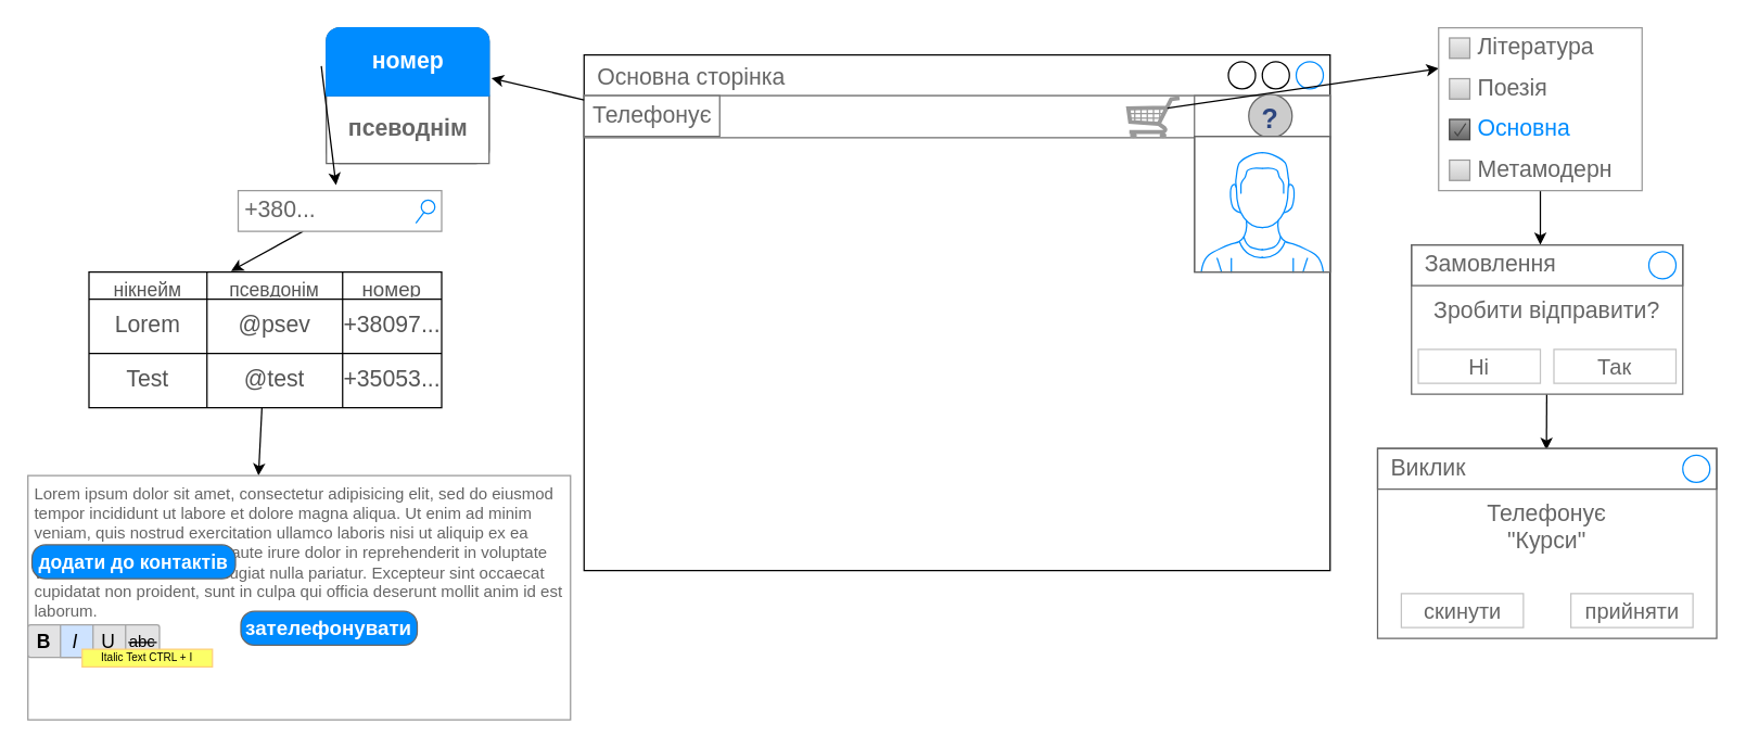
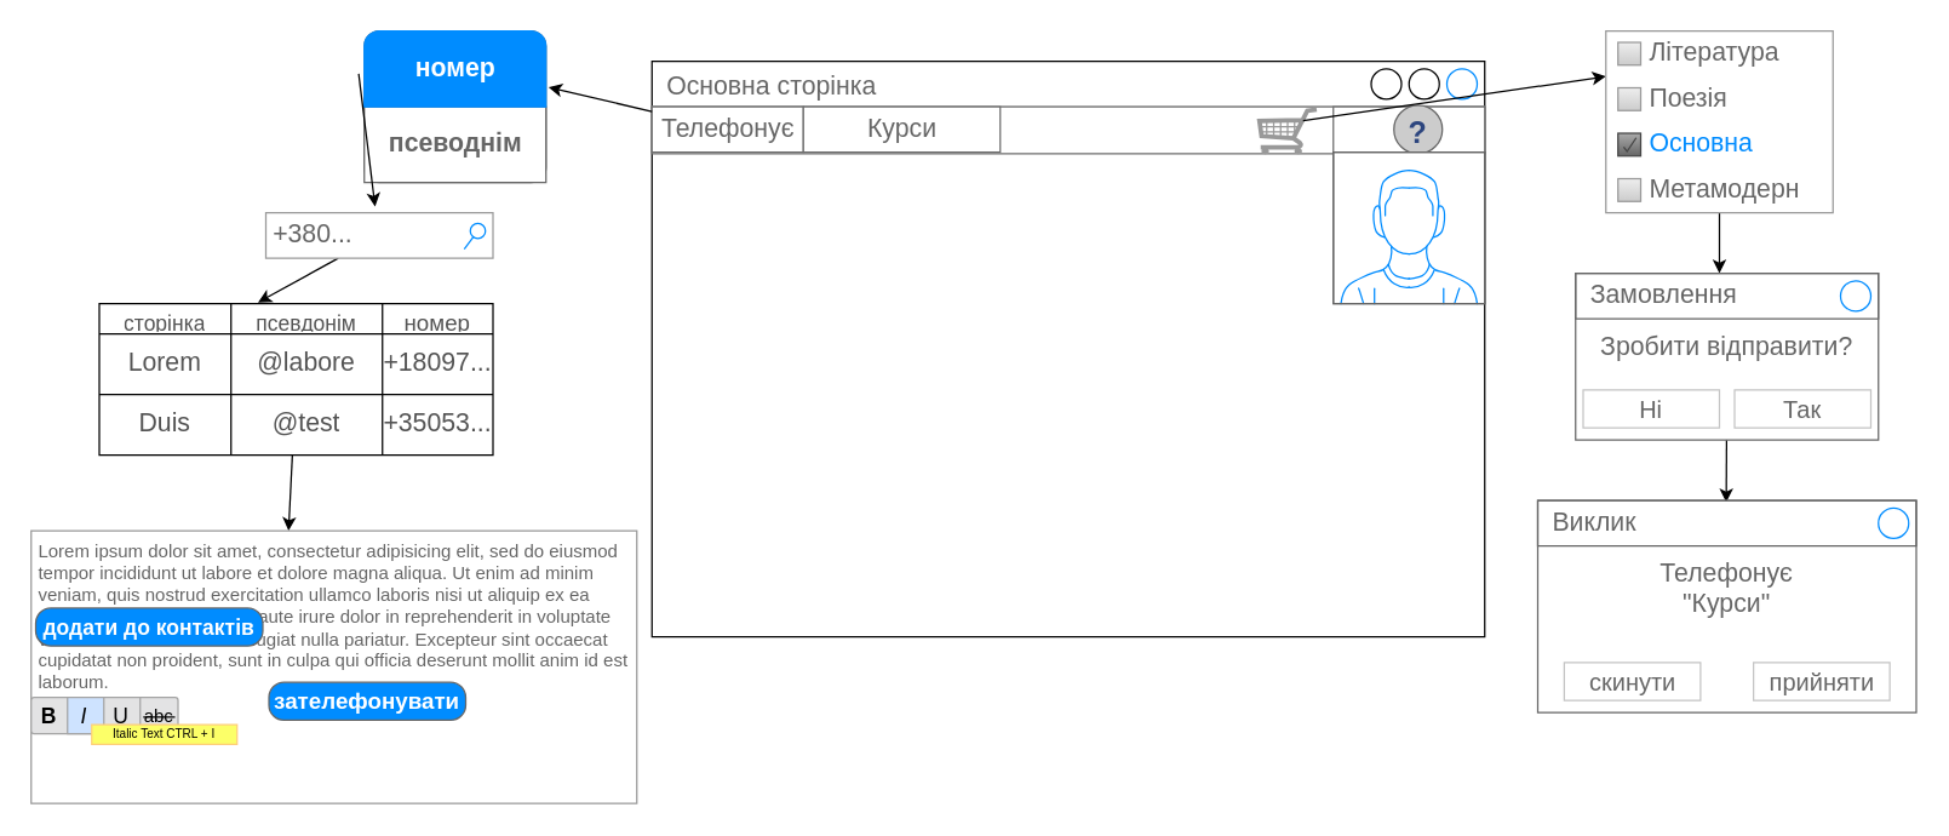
  <mxCell id="0" style=";html=1;" />
  <mxCell id="1" style=";html=1;" parent="0" />
  <mxCell id="2" value="Основна сторінка" style="strokeWidth=1;shadow=0;dashed=0;align=center;html=1;shape=mxgraph.mockup.containers.window;align=left;verticalAlign=top;spacingLeft=8;strokeColor2=#008cff;strokeColor3=#c4c4c4;fontColor=#666666;mainText=;fontSize=17;labelBackgroundColor=none;" parent="1" vertex="1"><mxGeometry x="430" y="40" width="550" height="380" as="geometry" /></mxCell>
  <mxCell id="3" value="" style="strokeWidth=1;shadow=0;dashed=0;align=center;html=1;shape=mxgraph.mockup.forms.rrect;rSize=0;strokeColor=#6E6E6E;" parent="1" vertex="1"><mxGeometry x="430" y="70" width="550" height="31" as="geometry" /></mxCell>
  <mxCell id="4" value="Телефонує" style="strokeColor=inherit;fillColor=inherit;gradientColor=inherit;strokeWidth=1;shadow=0;dashed=0;align=center;html=1;shape=mxgraph.mockup.forms.rrect;rSize=0;fontSize=17;fontColor=#666666;" parent="3" vertex="1"><mxGeometry width="100" height="30" as="geometry" /></mxCell>
+ <mxCell id="5" value="Курси" style="strokeColor=inherit;fillColor=inherit;gradientColor=inherit;strokeWidth=1;shadow=0;dashed=0;align=center;html=1;shape=mxgraph.mockup.forms.rrect;rSize=0;fontSize=17;fontColor=#666666;" parent="3" vertex="1"><mxGeometry x="100" width="130" height="30" as="geometry" /></mxCell>
  <mxCell id="6" value="" style="strokeColor=inherit;fillColor=inherit;gradientColor=inherit;strokeWidth=1;shadow=0;dashed=0;align=center;html=1;shape=mxgraph.mockup.forms.rrect;rSize=0;fontSize=17;fontColor=#666666;" parent="3" vertex="1"><mxGeometry x="450" width="100" height="30" as="geometry" /></mxCell>
  <mxCell id="7" value="" style="verticalLabelPosition=bottom;shadow=0;dashed=0;align=center;html=1;verticalAlign=top;strokeWidth=1;shape=mxgraph.mockup.misc.help_icon;fontSize=15;fontColor=#666666;" parent="3" vertex="1"><mxGeometry x="490" y="-1" width="32" height="32" as="geometry" /></mxCell>
  <mxCell id="8" value="" style="verticalLabelPosition=bottom;shadow=0;dashed=0;align=center;html=1;verticalAlign=top;strokeWidth=1;shape=mxgraph.mockup.misc.shoppingCart;strokeColor=#999999;fontSize=15;fontColor=#666666;" parent="3" vertex="1"><mxGeometry x="400" y="1" width="40" height="30" as="geometry" /></mxCell>
  <mxCell id="9" value="" style="strokeWidth=1;shadow=0;dashed=0;align=center;html=1;shape=mxgraph.mockup.rrect;rSize=10;strokeColor=#666666;" parent="1" vertex="1"><mxGeometry x="240" y="20" width="120" height="100" as="geometry" /></mxCell>
  <mxCell id="10" value="псеводнім" style="strokeColor=inherit;fillColor=inherit;gradientColor=inherit;strokeWidth=1;shadow=0;dashed=0;align=center;html=1;shape=mxgraph.mockup.rrect;rSize=0;fontSize=17;fontColor=#666666;fontStyle=1;resizeWidth=1;" parent="9" vertex="1"><mxGeometry width="120" height="50" relative="1" as="geometry"><mxPoint y="50" as="offset" /></mxGeometry></mxCell>
  <mxCell id="11" value="номер" style="strokeWidth=1;shadow=0;dashed=0;align=center;html=1;shape=mxgraph.mockup.topButton;rSize=10;fontSize=17;fontColor=#ffffff;fontStyle=1;fillColor=#008cff;strokeColor=#008cff;resizeWidth=1;" parent="9" vertex="1"><mxGeometry width="120" height="50" relative="1" as="geometry" /></mxCell>
  <mxCell id="12" style="edgeStyle=none;rounded=0;orthogonalLoop=1;jettySize=auto;html=1;entryX=0.481;entryY=-0.137;entryDx=0;entryDy=0;entryPerimeter=0;exitX=-0.031;exitY=0.564;exitDx=0;exitDy=0;exitPerimeter=0;" parent="9" source="11" target="14" edge="1"><mxGeometry relative="1" as="geometry" /></mxCell>
  <mxCell id="13" style="edgeStyle=none;rounded=0;orthogonalLoop=1;jettySize=auto;html=1;fontSize=17;fontColor=#545454;entryX=0.403;entryY=-0.038;entryDx=0;entryDy=0;entryPerimeter=0;" parent="1" source="14" target="18" edge="1"><mxGeometry relative="1" as="geometry"><mxPoint x="170" y="200" as="targetPoint" /></mxGeometry></mxCell>
  <mxCell id="14" value="+380..." style="strokeWidth=1;shadow=0;dashed=0;align=center;html=1;shape=mxgraph.mockup.forms.searchBox;strokeColor=#999999;mainText=;strokeColor2=#008cff;fontColor=#666666;fontSize=17;align=left;spacingLeft=3;" parent="1" vertex="1"><mxGeometry x="175" y="140" width="150" height="30" as="geometry" /></mxCell>
  <mxCell id="15" value="" style="verticalLabelPosition=bottom;shadow=0;dashed=0;align=center;html=1;verticalAlign=top;strokeWidth=1;shape=mxgraph.mockup.containers.userMale;strokeColor=#666666;strokeColor2=#008cff;" parent="1" vertex="1"><mxGeometry x="880" y="100" width="100" height="100" as="geometry" /></mxCell>
  <mxCell id="16" style="edgeStyle=none;rounded=0;orthogonalLoop=1;jettySize=auto;html=1;fontSize=14;fontColor=#545454;entryX=0.425;entryY=0;entryDx=0;entryDy=0;entryPerimeter=0;" parent="1" source="17" target="30" edge="1"><mxGeometry relative="1" as="geometry"><mxPoint x="220" y="350" as="targetPoint" /></mxGeometry></mxCell>
  <mxCell id="17" value="" style="shape=table;html=1;whiteSpace=wrap;startSize=0;container=1;collapsible=0;childLayout=tableLayout;strokeColor=#000000;fontSize=14;fontColor=#545454;fillColor=default;" parent="1" vertex="1"><mxGeometry x="65" y="200" width="260" height="100" as="geometry" /></mxCell>
  <mxCell id="18" value="" style="shape=tableRow;horizontal=0;startSize=0;swimlaneHead=0;swimlaneBody=0;top=0;left=0;bottom=0;right=0;collapsible=0;dropTarget=0;fillColor=none;points=[[0,0.5],[1,0.5]];portConstraint=eastwest;strokeColor=#FF99CC;fontSize=17;fontColor=#545454;" parent="17" vertex="1"><mxGeometry width="260" height="20" as="geometry" /></mxCell>
- <mxCell id="19" value="&lt;font style=&quot;font-size: 14px;&quot;&gt;нікнейм&lt;/font&gt;" style="shape=partialRectangle;html=1;whiteSpace=wrap;connectable=0;fillColor=none;top=0;left=0;bottom=0;right=0;overflow=hidden;strokeColor=#FF99CC;fontSize=17;fontColor=#545454;" parent="18" vertex="1"><mxGeometry width="87" height="20" as="geometry"><mxRectangle width="87" height="20" as="alternateBounds" /></mxGeometry></mxCell>
+ <mxCell id="19" value="&lt;font style=&quot;font-size: 14px;&quot;&gt;сторінка&lt;/font&gt;" style="shape=partialRectangle;html=1;whiteSpace=wrap;connectable=0;fillColor=none;top=0;left=0;bottom=0;right=0;overflow=hidden;strokeColor=#FF99CC;fontSize=17;fontColor=#545454;" parent="18" vertex="1"><mxGeometry width="87" height="20" as="geometry"><mxRectangle width="87" height="20" as="alternateBounds" /></mxGeometry></mxCell>
  <mxCell id="20" value="&lt;font style=&quot;font-size: 14px;&quot;&gt;псевдонім&lt;/font&gt;" style="shape=partialRectangle;html=1;whiteSpace=wrap;connectable=0;fillColor=none;top=0;left=0;bottom=0;right=0;overflow=hidden;strokeColor=#FF99CC;fontSize=17;fontColor=#545454;" parent="18" vertex="1"><mxGeometry x="87" width="100" height="20" as="geometry"><mxRectangle width="100" height="20" as="alternateBounds" /></mxGeometry></mxCell>
  <mxCell id="21" value="&lt;font style=&quot;font-size: 15px;&quot;&gt;номер&lt;/font&gt;" style="shape=partialRectangle;html=1;whiteSpace=wrap;connectable=0;fillColor=none;top=0;left=0;bottom=0;right=0;overflow=hidden;strokeColor=#FF99CC;fontSize=17;fontColor=#545454;" parent="18" vertex="1"><mxGeometry x="187" width="73" height="20" as="geometry"><mxRectangle width="73" height="20" as="alternateBounds" /></mxGeometry></mxCell>
  <mxCell id="22" value="" style="shape=tableRow;horizontal=0;startSize=0;swimlaneHead=0;swimlaneBody=0;top=0;left=0;bottom=0;right=0;collapsible=0;dropTarget=0;fillColor=none;points=[[0,0.5],[1,0.5]];portConstraint=eastwest;strokeColor=none;fontSize=17;fontColor=#545454;" parent="17" vertex="1"><mxGeometry y="20" width="260" height="40" as="geometry" /></mxCell>
  <mxCell id="23" value="Lorem" style="shape=partialRectangle;html=1;whiteSpace=wrap;connectable=0;fillColor=none;top=0;left=0;bottom=0;right=0;overflow=hidden;strokeColor=none;fontSize=17;fontColor=#545454;perimeterSpacing=15;opacity=0;" parent="22" vertex="1"><mxGeometry width="87" height="40" as="geometry"><mxRectangle width="87" height="40" as="alternateBounds" /></mxGeometry></mxCell>
- <mxCell id="24" value="@psev" style="shape=partialRectangle;html=1;whiteSpace=wrap;connectable=0;fillColor=none;top=0;left=0;bottom=0;right=0;overflow=hidden;strokeColor=#FF99CC;fontSize=17;fontColor=#545454;" parent="22" vertex="1"><mxGeometry x="87" width="100" height="40" as="geometry"><mxRectangle width="100" height="40" as="alternateBounds" /></mxGeometry></mxCell>
- <mxCell id="25" value="+38097..." style="shape=partialRectangle;html=1;whiteSpace=wrap;connectable=0;fillColor=none;top=0;left=0;bottom=0;right=0;overflow=hidden;strokeColor=#FF99CC;fontSize=17;fontColor=#545454;" parent="22" vertex="1"><mxGeometry x="187" width="73" height="40" as="geometry"><mxRectangle width="73" height="40" as="alternateBounds" /></mxGeometry></mxCell>
+ <mxCell id="24" value="@labore" style="shape=partialRectangle;html=1;whiteSpace=wrap;connectable=0;fillColor=none;top=0;left=0;bottom=0;right=0;overflow=hidden;strokeColor=#FF99CC;fontSize=17;fontColor=#545454;" parent="22" vertex="1"><mxGeometry x="87" width="100" height="40" as="geometry"><mxRectangle width="100" height="40" as="alternateBounds" /></mxGeometry></mxCell>
+ <mxCell id="25" value="+18097..." style="shape=partialRectangle;html=1;whiteSpace=wrap;connectable=0;fillColor=none;top=0;left=0;bottom=0;right=0;overflow=hidden;strokeColor=#FF99CC;fontSize=17;fontColor=#545454;" parent="22" vertex="1"><mxGeometry x="187" width="73" height="40" as="geometry"><mxRectangle width="73" height="40" as="alternateBounds" /></mxGeometry></mxCell>
  <mxCell id="26" value="" style="shape=tableRow;horizontal=0;startSize=0;swimlaneHead=0;swimlaneBody=0;top=0;left=0;bottom=0;right=0;collapsible=0;dropTarget=0;fillColor=none;points=[[0,0.5],[1,0.5]];portConstraint=eastwest;strokeColor=#FF99CC;fontSize=17;fontColor=#545454;" parent="17" vertex="1"><mxGeometry y="60" width="260" height="40" as="geometry" /></mxCell>
- <mxCell id="27" value="Test" style="shape=partialRectangle;html=1;whiteSpace=wrap;connectable=0;fillColor=none;top=0;left=0;bottom=0;right=0;overflow=hidden;strokeColor=#FF99CC;fontSize=17;fontColor=#545454;" parent="26" vertex="1"><mxGeometry width="87" height="40" as="geometry"><mxRectangle width="87" height="40" as="alternateBounds" /></mxGeometry></mxCell>
+ <mxCell id="27" value="Duis" style="shape=partialRectangle;html=1;whiteSpace=wrap;connectable=0;fillColor=none;top=0;left=0;bottom=0;right=0;overflow=hidden;strokeColor=#FF99CC;fontSize=17;fontColor=#545454;" parent="26" vertex="1"><mxGeometry width="87" height="40" as="geometry"><mxRectangle width="87" height="40" as="alternateBounds" /></mxGeometry></mxCell>
  <mxCell id="28" value="@test" style="shape=partialRectangle;html=1;whiteSpace=wrap;connectable=0;fillColor=none;top=0;left=0;bottom=0;right=0;overflow=hidden;strokeColor=#FF99CC;fontSize=17;fontColor=#545454;" parent="26" vertex="1"><mxGeometry x="87" width="100" height="40" as="geometry"><mxRectangle width="100" height="40" as="alternateBounds" /></mxGeometry></mxCell>
  <mxCell id="29" value="+35053..." style="shape=partialRectangle;html=1;whiteSpace=wrap;connectable=0;fillColor=none;top=0;left=0;bottom=0;right=0;overflow=hidden;pointerEvents=1;strokeColor=#FF99CC;fontSize=17;fontColor=#545454;" parent="26" vertex="1"><mxGeometry x="187" width="73" height="40" as="geometry"><mxRectangle width="73" height="40" as="alternateBounds" /></mxGeometry></mxCell>
  <mxCell id="30" value="Lorem ipsum dolor sit amet, consectetur adipisicing elit, sed do eiusmod tempor incididunt ut labore et dolore magna aliqua. Ut enim ad minim veniam, quis nostrud exercitation ullamco laboris nisi ut aliquip ex ea commodo consequat. Duis aute irure dolor in reprehenderit in voluptate velit esse cillum dolore eu fugiat nulla pariatur. Excepteur sint occaecat cupidatat non proident, sunt in culpa qui officia deserunt mollit anim id est laborum." style="strokeWidth=1;shadow=0;dashed=0;align=center;html=1;shape=mxgraph.mockup.forms.rrect;fillColor=#ffffff;rSize=0;fontColor=#666666;align=left;spacingLeft=3;strokeColor=#999999;verticalAlign=top;whiteSpace=wrap;" parent="1" vertex="1"><mxGeometry x="20" y="350" width="400" height="180" as="geometry" /></mxCell>
  <mxCell id="31" value="&lt;font style=&quot;font-size: 14px;&quot;&gt;додати до контактів&lt;/font&gt;" style="strokeWidth=1;shadow=0;dashed=0;align=center;html=1;shape=mxgraph.mockup.buttons.button;strokeColor=#666666;fontColor=#ffffff;mainText=;buttonStyle=round;fontSize=17;fontStyle=1;fillColor=#008cff;whiteSpace=wrap;" parent="1" vertex="1"><mxGeometry x="23" y="401" width="150" height="25" as="geometry" /></mxCell>
  <mxCell id="32" value="&lt;font style=&quot;font-size: 15px;&quot;&gt;зателефонувати&lt;/font&gt;" style="strokeWidth=1;shadow=0;dashed=0;align=center;html=1;shape=mxgraph.mockup.buttons.button;strokeColor=#666666;fontColor=#ffffff;mainText=;buttonStyle=round;fontSize=17;fontStyle=1;fillColor=#008cff;whiteSpace=wrap;" parent="1" vertex="1"><mxGeometry x="177" y="450" width="130" height="25" as="geometry" /></mxCell>
  <mxCell id="33" style="rounded=0;orthogonalLoop=1;jettySize=auto;html=1;entryX=1.014;entryY=0.742;entryDx=0;entryDy=0;entryPerimeter=0;fontSize=15;fontColor=#666666;" parent="1" source="4" target="11" edge="1"><mxGeometry relative="1" as="geometry" /></mxCell>
  <mxCell id="34" style="edgeStyle=none;rounded=0;orthogonalLoop=1;jettySize=auto;html=1;fontSize=15;fontColor=#666666;" parent="1" edge="1"><mxGeometry relative="1" as="geometry"><mxPoint x="1060" y="50" as="targetPoint" /><mxPoint x="860" y="79.167" as="sourcePoint" /></mxGeometry></mxCell>
  <mxCell id="35" style="edgeStyle=none;rounded=0;orthogonalLoop=1;jettySize=auto;html=1;fontSize=15;fontColor=#666666;" parent="1" source="36" edge="1"><mxGeometry relative="1" as="geometry"><mxPoint x="1135" y="180" as="targetPoint" /></mxGeometry></mxCell>
  <mxCell id="36" value="" style="strokeWidth=1;shadow=0;dashed=0;align=center;html=1;shape=mxgraph.mockup.forms.rrect;rSize=0;strokeColor=#999999;fillColor=#ffffff;recursiveResize=0;fontSize=15;fontColor=#666666;" parent="1" vertex="1"><mxGeometry x="1060" y="20" width="150" height="120" as="geometry" /></mxCell>
  <mxCell id="37" value="Література" style="strokeWidth=1;shadow=0;dashed=0;align=center;html=1;shape=mxgraph.mockup.forms.rrect;rSize=0;fillColor=#eeeeee;strokeColor=#999999;gradientColor=#cccccc;align=left;spacingLeft=4;fontSize=17;fontColor=#666666;labelPosition=right;" parent="36" vertex="1"><mxGeometry x="8" y="7.5" width="15" height="15" as="geometry" /></mxCell>
  <mxCell id="38" value="Поезія" style="strokeWidth=1;shadow=0;dashed=0;align=center;html=1;shape=mxgraph.mockup.forms.rrect;rSize=0;fillColor=#eeeeee;strokeColor=#999999;gradientColor=#cccccc;align=left;spacingLeft=4;fontSize=17;fontColor=#666666;labelPosition=right;" parent="36" vertex="1"><mxGeometry x="8" y="37.5" width="15" height="15" as="geometry" /></mxCell>
  <mxCell id="39" value="Основна" style="strokeWidth=1;shadow=0;dashed=0;align=center;html=1;shape=mxgraph.mockup.forms.checkbox;rSize=0;resizable=0;fillColor=#aaaaaa;strokeColor=#444444;gradientColor=#666666;align=left;spacingLeft=4;fontSize=17;fontColor=#008cff;labelPosition=right;" parent="36" vertex="1"><mxGeometry x="8" y="67.5" width="15" height="15" as="geometry" /></mxCell>
  <mxCell id="40" value="Метамодерн" style="strokeWidth=1;shadow=0;dashed=0;align=center;html=1;shape=mxgraph.mockup.forms.rrect;rSize=0;fillColor=#eeeeee;strokeColor=#999999;gradientColor=#cccccc;align=left;spacingLeft=4;fontSize=17;fontColor=#666666;labelPosition=right;" parent="36" vertex="1"><mxGeometry x="8" y="97.5" width="15" height="15" as="geometry" /></mxCell>
  <mxCell id="41" style="edgeStyle=none;rounded=0;orthogonalLoop=1;jettySize=auto;html=1;fontSize=15;fontColor=#666666;entryX=0.498;entryY=0.039;entryDx=0;entryDy=0;entryPerimeter=0;" parent="1" source="42" target="48" edge="1"><mxGeometry relative="1" as="geometry"><mxPoint x="1140" y="330" as="targetPoint" /></mxGeometry></mxCell>
  <mxCell id="42" value="Зробити відправити?" style="strokeWidth=1;shadow=0;dashed=0;align=center;html=1;shape=mxgraph.mockup.containers.rrect;rSize=0;strokeColor=#666666;fontColor=#666666;fontSize=17;verticalAlign=top;whiteSpace=wrap;fillColor=#ffffff;spacingTop=32;" parent="1" vertex="1"><mxGeometry x="1040" y="180" width="200" height="110" as="geometry" /></mxCell>
  <mxCell id="43" value="Замовлення" style="strokeWidth=1;shadow=0;dashed=0;align=center;html=1;shape=mxgraph.mockup.containers.rrect;rSize=0;fontSize=17;fontColor=#666666;strokeColor=#666666;align=left;spacingLeft=8;fillColor=none;resizeWidth=1;" parent="42" vertex="1"><mxGeometry width="200" height="30" relative="1" as="geometry" /></mxCell>
  <mxCell id="44" value="" style="shape=ellipse;strokeColor=#008cff;resizable=0;fillColor=none;html=1;fontSize=15;fontColor=#666666;" parent="43" vertex="1"><mxGeometry x="1" y="0.5" width="20" height="20" relative="1" as="geometry"><mxPoint x="-25" y="-10" as="offset" /></mxGeometry></mxCell>
  <mxCell id="45" value="Ні" style="strokeWidth=1;shadow=0;dashed=0;align=center;html=1;shape=mxgraph.mockup.containers.rrect;rSize=0;fontSize=16;fontColor=#666666;strokeColor=#c4c4c4;whiteSpace=wrap;fillColor=none;" parent="42" vertex="1"><mxGeometry x="0.25" y="1" width="90" height="25" relative="1" as="geometry"><mxPoint x="-45" y="-33" as="offset" /></mxGeometry></mxCell>
  <mxCell id="46" value="Так" style="strokeWidth=1;shadow=0;dashed=0;align=center;html=1;shape=mxgraph.mockup.containers.rrect;rSize=0;fontSize=16;fontColor=#666666;strokeColor=#c4c4c4;whiteSpace=wrap;fillColor=none;" parent="42" vertex="1"><mxGeometry x="0.75" y="1" width="90" height="25" relative="1" as="geometry"><mxPoint x="-45" y="-33" as="offset" /></mxGeometry></mxCell>
  <mxCell id="47" value="Телефонує &lt;br&gt;&quot;Курси&quot;" style="strokeWidth=1;shadow=0;dashed=0;align=center;html=1;shape=mxgraph.mockup.containers.rrect;rSize=0;strokeColor=#666666;fontColor=#666666;fontSize=17;verticalAlign=top;whiteSpace=wrap;fillColor=#ffffff;spacingTop=32;labelBackgroundColor=none;" parent="1" vertex="1"><mxGeometry x="1015" y="330" width="250" height="140" as="geometry" /></mxCell>
  <mxCell id="48" value="Виклик" style="strokeWidth=1;shadow=0;dashed=0;align=center;html=1;shape=mxgraph.mockup.containers.rrect;rSize=0;fontSize=17;fontColor=#666666;strokeColor=#666666;align=left;spacingLeft=8;fillColor=none;resizeWidth=1;labelBackgroundColor=none;" parent="47" vertex="1"><mxGeometry width="250" height="30" relative="1" as="geometry" /></mxCell>
  <mxCell id="49" value="" style="shape=ellipse;strokeColor=#008cff;resizable=0;fillColor=none;html=1;labelBackgroundColor=#6666FF;fontSize=15;fontColor=#666666;" parent="48" vertex="1"><mxGeometry x="1" y="0.5" width="20" height="20" relative="1" as="geometry"><mxPoint x="-25" y="-10" as="offset" /></mxGeometry></mxCell>
  <mxCell id="50" value="скинути" style="strokeWidth=1;shadow=0;dashed=0;align=center;html=1;shape=mxgraph.mockup.containers.rrect;rSize=0;fontSize=16;fontColor=#666666;strokeColor=#c4c4c4;whiteSpace=wrap;fillColor=none;labelBackgroundColor=none;" parent="47" vertex="1"><mxGeometry x="0.25" y="1" width="90" height="25" relative="1" as="geometry"><mxPoint x="-45" y="-33" as="offset" /></mxGeometry></mxCell>
  <mxCell id="51" value="прийняти" style="strokeWidth=1;shadow=0;dashed=0;align=center;html=1;shape=mxgraph.mockup.containers.rrect;rSize=0;fontSize=16;fontColor=#666666;strokeColor=#c4c4c4;whiteSpace=wrap;fillColor=none;labelBackgroundColor=none;" parent="47" vertex="1"><mxGeometry x="0.75" y="1" width="90" height="25" relative="1" as="geometry"><mxPoint x="-45" y="-33" as="offset" /></mxGeometry></mxCell>
  <mxCell id="52" value="" style="verticalLabelPosition=bottom;shadow=0;dashed=0;align=center;html=1;verticalAlign=top;strokeWidth=1;shape=mxgraph.mockup.menus_and_buttons.font_style_selector_1;labelBackgroundColor=none;fontSize=15;fontColor=#666666;" parent="1" vertex="1"><mxGeometry x="20" y="460" width="136" height="31" as="geometry" /></mxCell>
